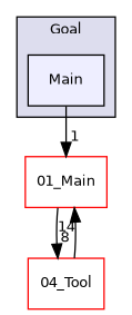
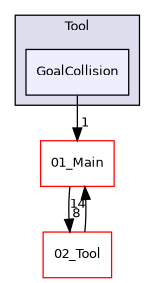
  digraph {
    compound=true
    node [fillcolor=white fontname=Helvetica fontsize=10 shape=box style=filled color=red]
    edge [labeldistance=1.5 labelfontname=Helvetica labelfontsize=10]
-   n1 [fillcolor="#eeeeff" label=Main pencolor=black color=""]
+   n1 [fillcolor="#eeeeff" label=GoalCollision pencolor=black color=""]
    n2 [label="01_Main"]
-   n3 [label="04_Tool"]
+   n3 [label="02_Tool"]
    subgraph cluster_1 {
      bgcolor="#ddddee"
      fontname=Helvetica
      fontsize=10
-     label=Goal
+     label=Tool
      pencolor=black
      n1
    }
    n1 -> n2 [headlabel=1]
    n2 -> n3 [headlabel=8]
    n3 -> n2 [headlabel=14]
  }
